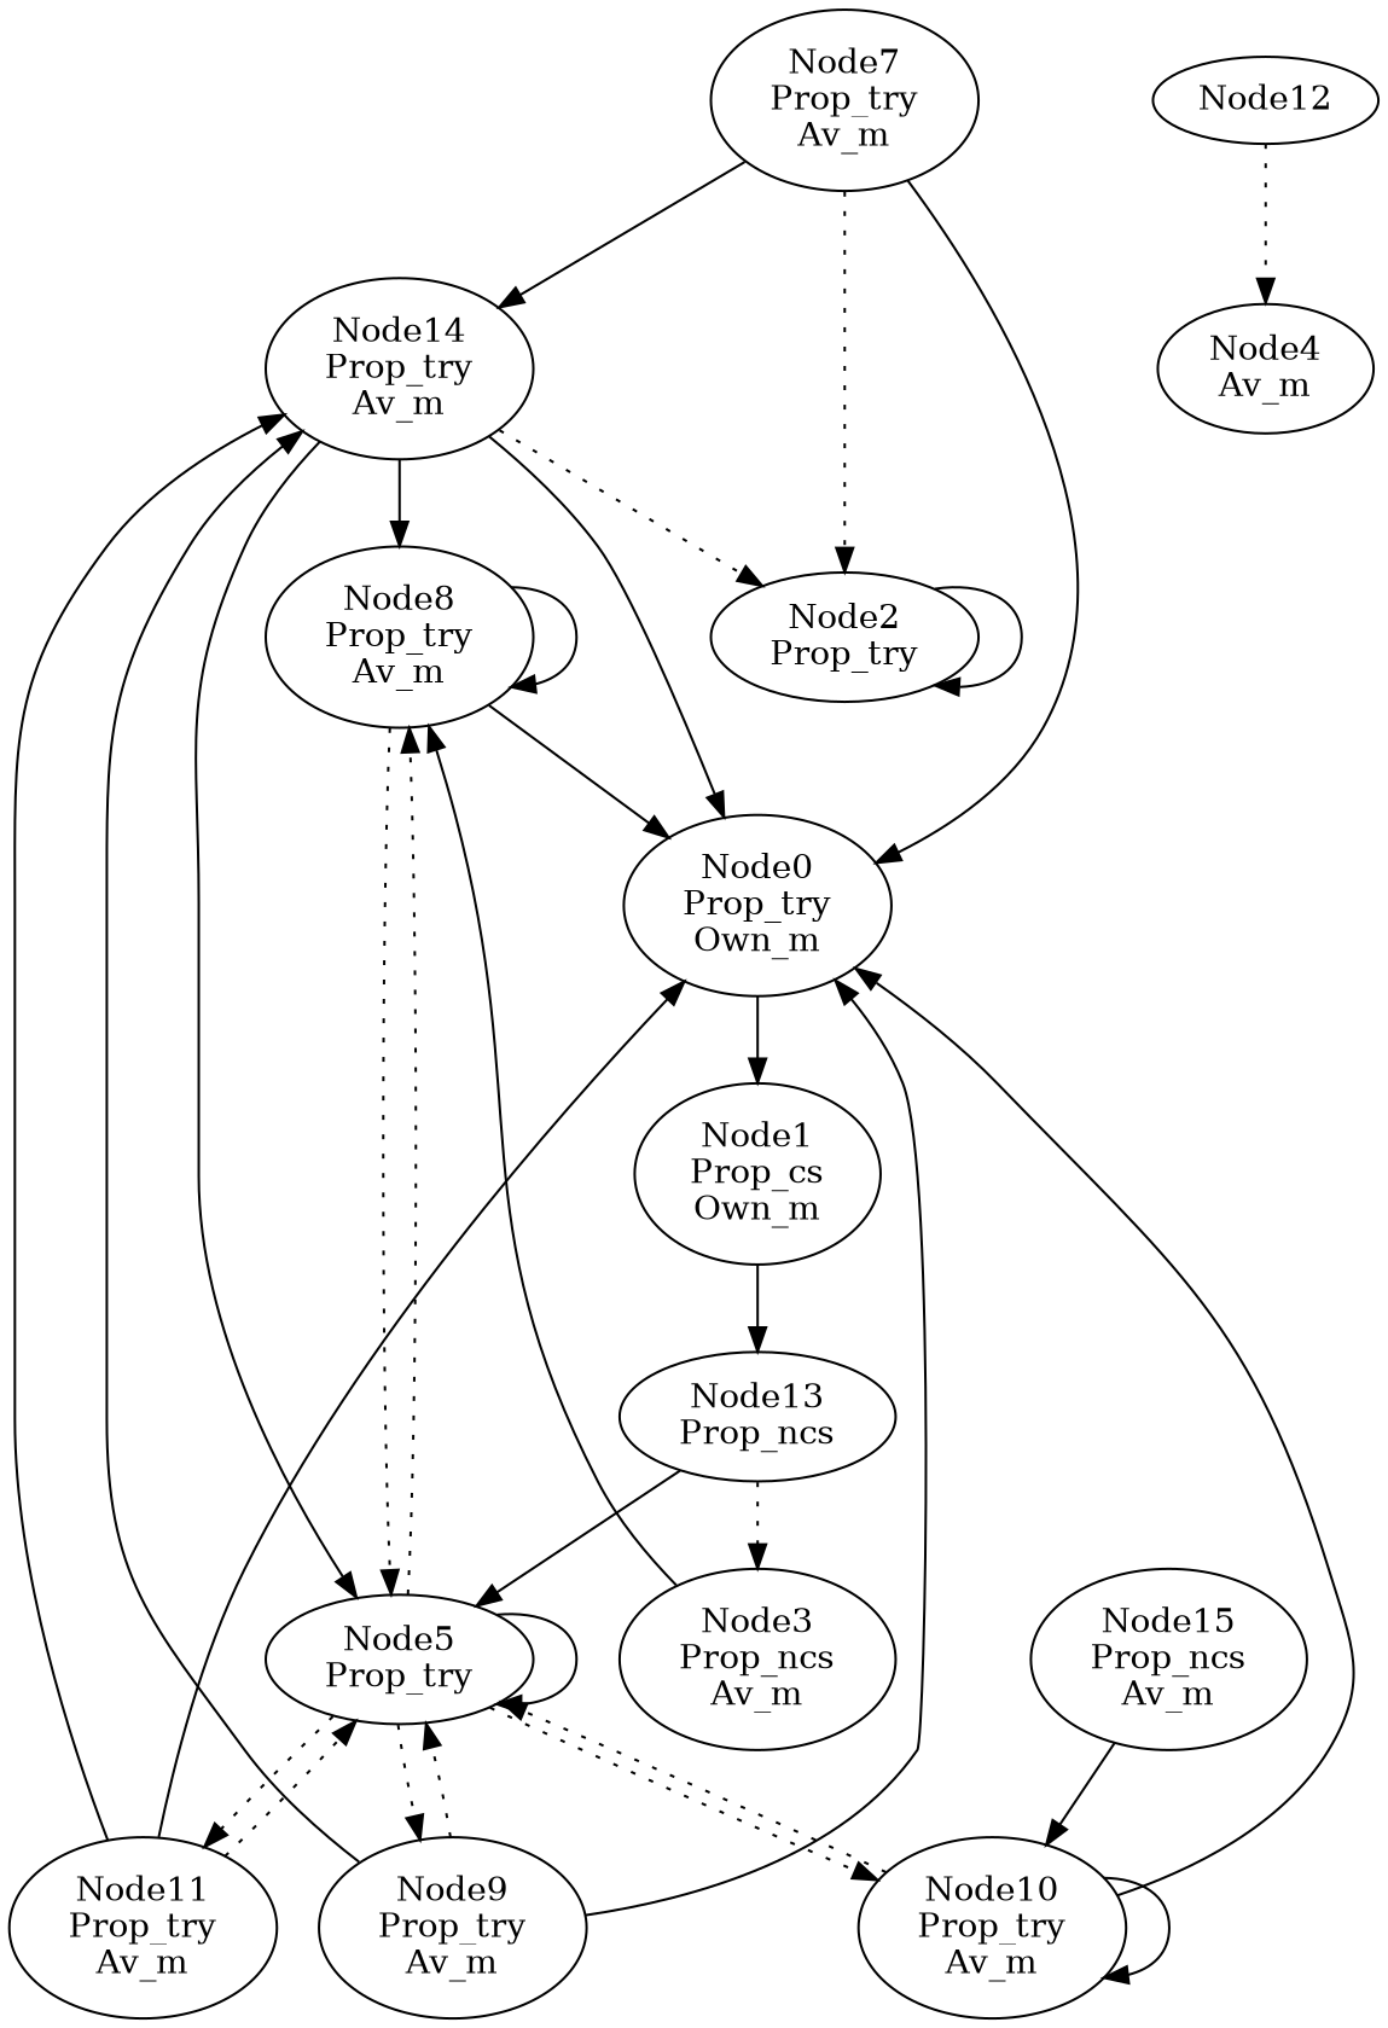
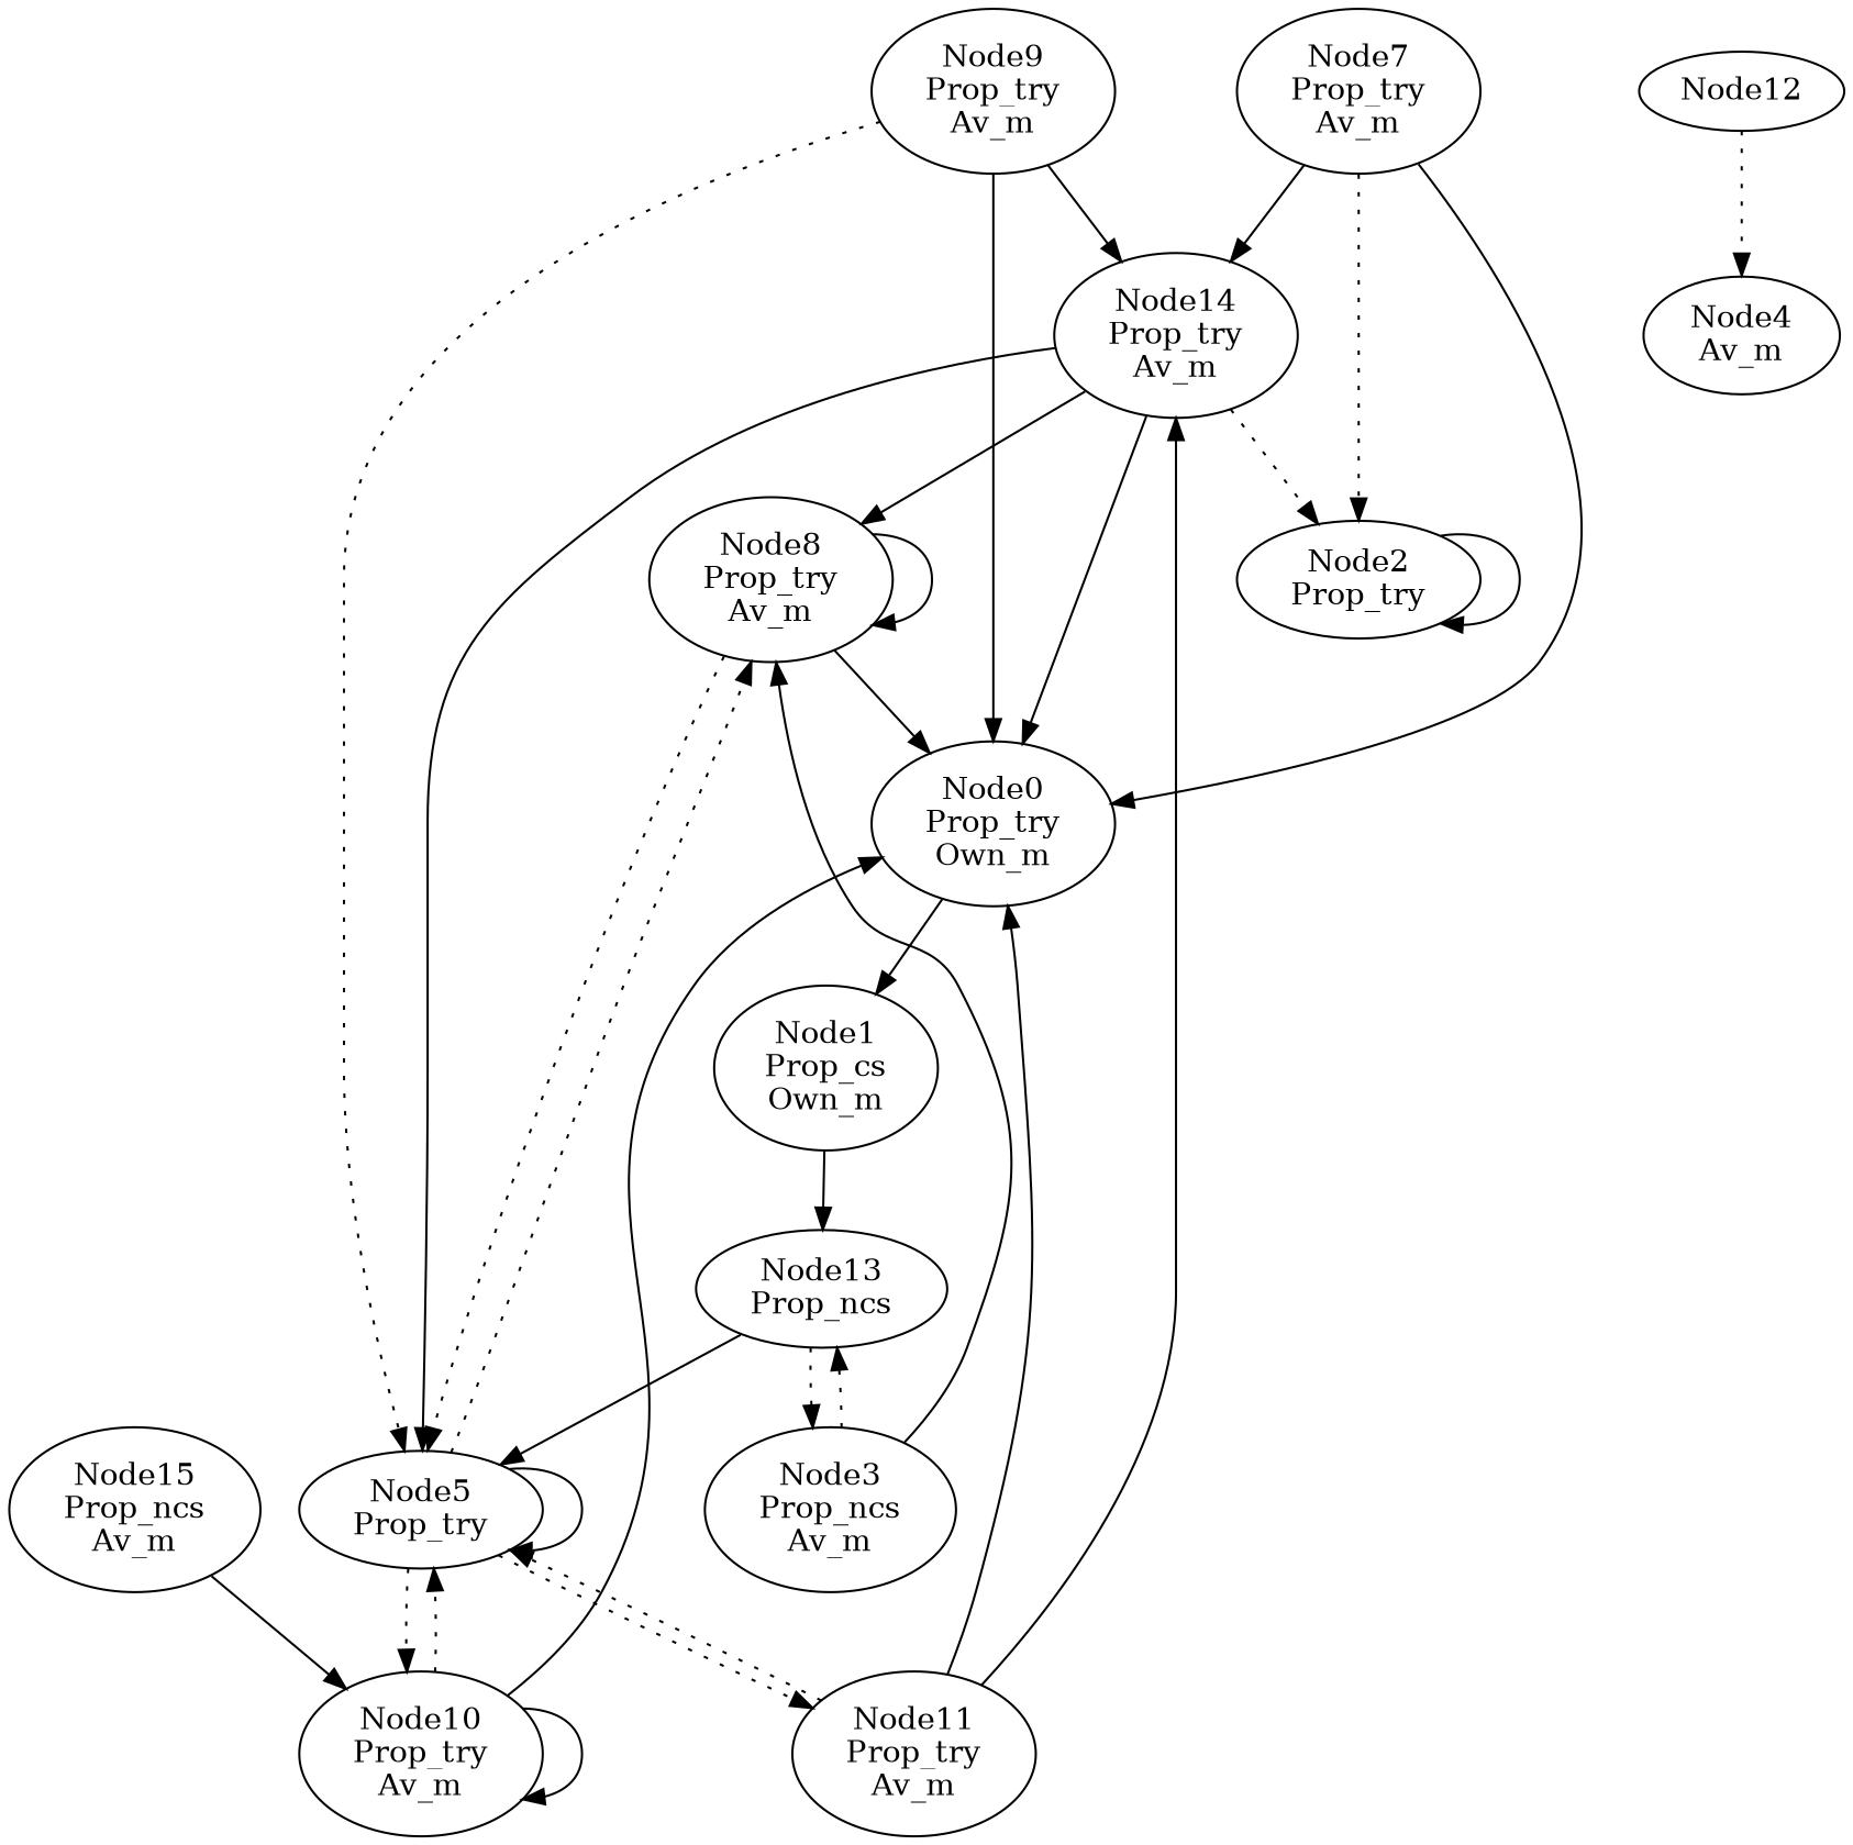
  digraph {
    n1 [label="Node14\nProp_try\nAv_m"]
    n2 [label="Node8\nProp_try\nAv_m"]
    n3 [label="Node0\nProp_try\nOwn_m"]
    n4 [label="Node5\nProp_try"]
    n5 [label="Node2\nProp_try"]
    n6 [label="Node1\nProp_cs\nOwn_m"]
    n7 [label="Node10\nProp_try\nAv_m"]
    n8 [label="Node11\nProp_try\nAv_m"]
    n9 [label="Node9\nProp_try\nAv_m"]
    n10 [label="Node13\nProp_ncs"]
    n11 [label="Node3\nProp_ncs\nAv_m"]
    n12 [label="Node15\nProp_ncs\nAv_m"]
    n13 [label=Node12]
    n14 [label="Node4\nAv_m"]
    n15 [label="Node7\nProp_try\nAv_m"]
    n1 -> n2
    n1 -> n3
    n1 -> n4 [style=solid]
    n1 -> n5 [style=dotted]
    n2 -> n2
    n2 -> n3
    n2 -> n4 [style=dotted]
    n3 -> n6
    n4 -> n2 [style=dotted]
    n4 -> n4
    n4 -> n7 [style=dotted]
    n4 -> n8 [style=dotted]
-   n4 -> n9 [style=dotted]
    n5 -> n5
    n6 -> n10
    n7 -> n3
    n7 -> n4 [style=dotted]
    n7 -> n7
    n8 -> n1
    n8 -> n3
    n8 -> n4 [style=dotted]
    n9 -> n1
    n9 -> n3
    n9 -> n4 [style=dotted]
    n10 -> n4
    n10 -> n11 [style=dotted]
    n11 -> n2
+   n11 -> n10 [style=dotted]
    n12 -> n7
    n13 -> n14 [style=dotted]
    n15 -> n1
    n15 -> n3
    n15 -> n5 [style=dotted]
  }
